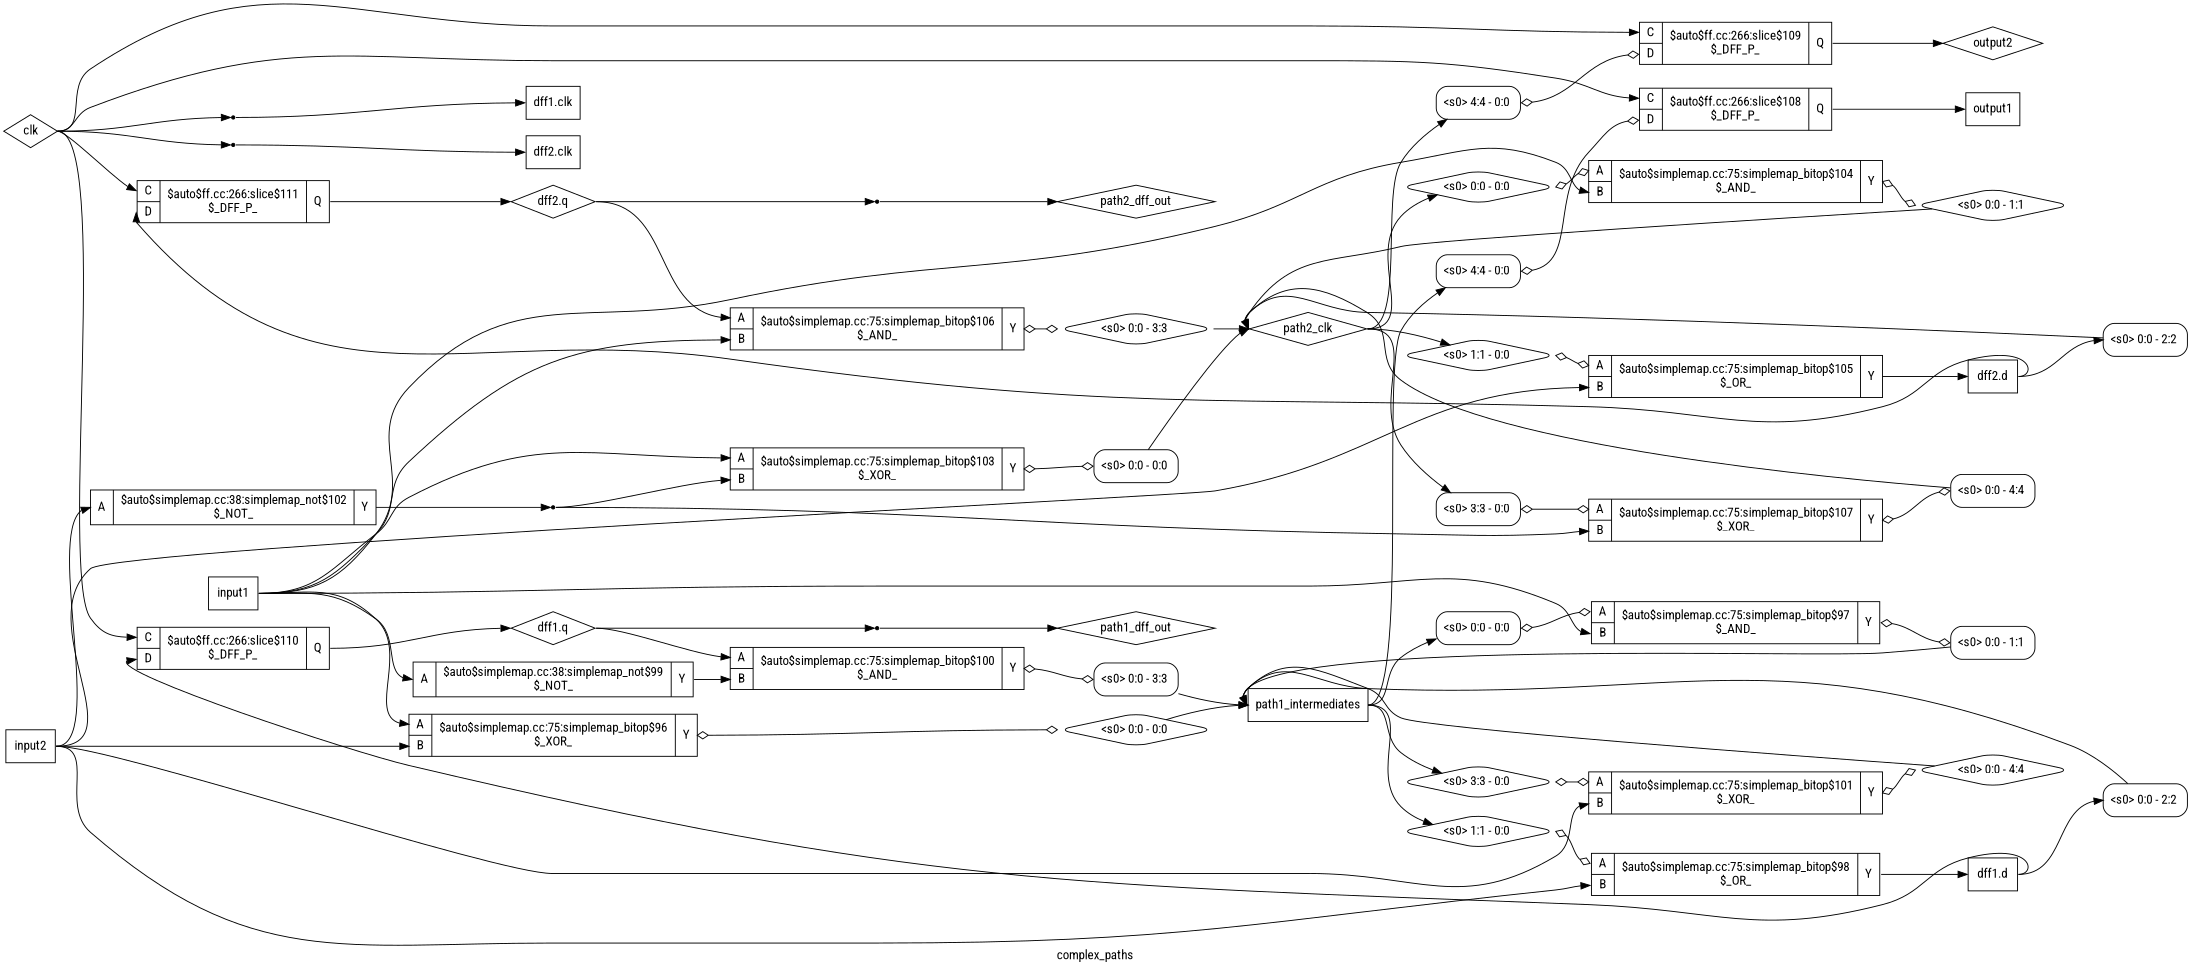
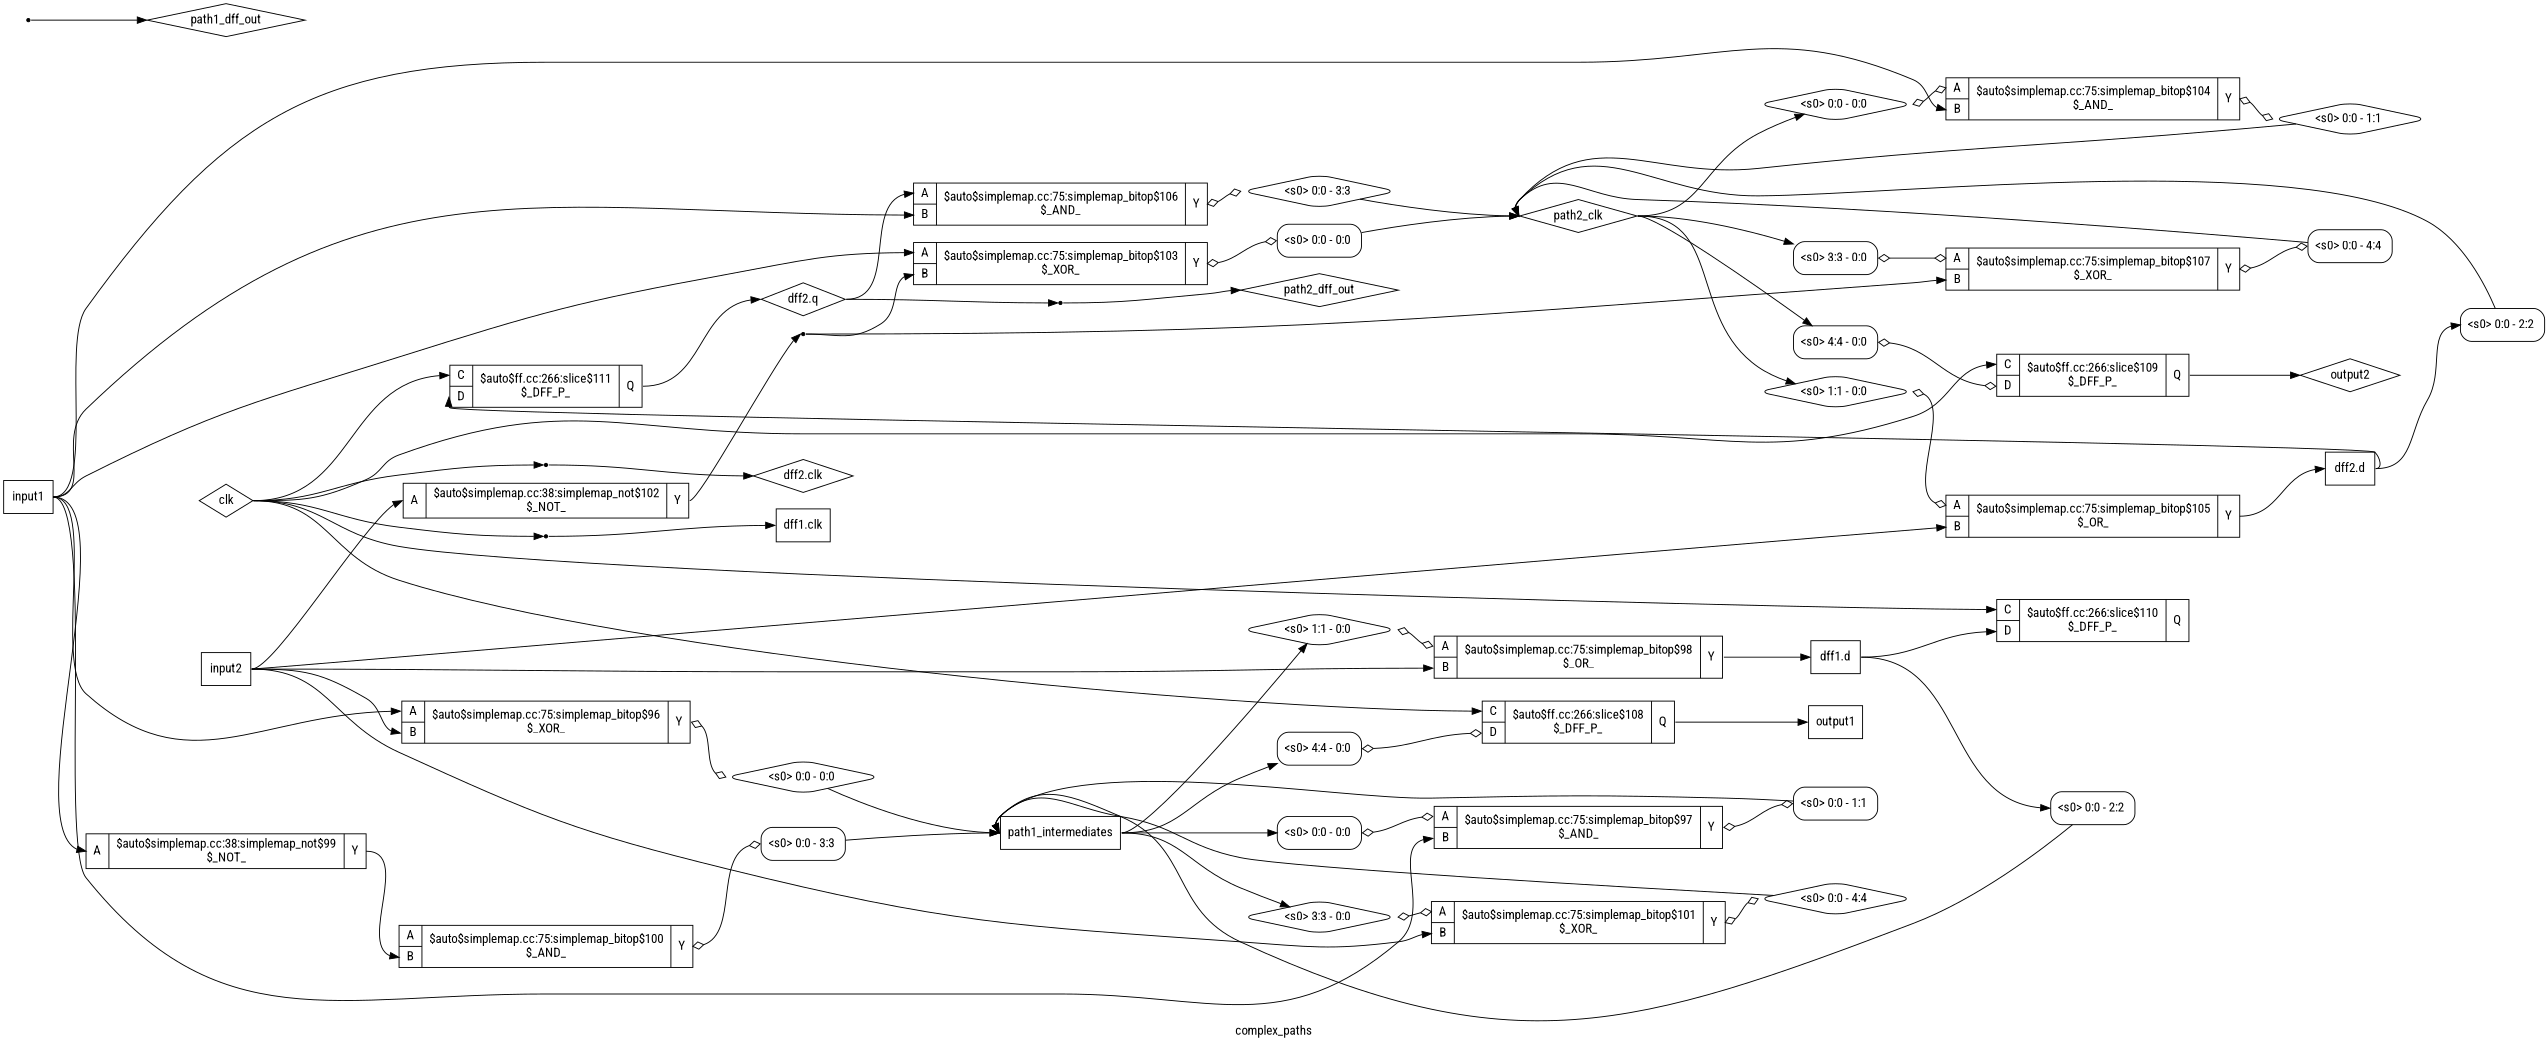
  digraph {
    fontname="Roboto Condensed"
    label=complex_paths
    rankdir=LR
    remincross=true
    node [color=black fontcolor=black fontname="Roboto Condensed" shape=box]
    edge [color=black fontcolor=black fontname="Roboto Condensed" headport=w tailport=e]
    n3 [label=clk shape=diamond]
    c21 [label="{{<p18> C|<p19> D}|$auto$ff.cc:266:slice$108\n$_DFF_P_|{<p20> Q}}" shape=record color="" fontcolor=""]
    c22 [label="{{<p18> C|<p19> D}|$auto$ff.cc:266:slice$109\n$_DFF_P_|{<p20> Q}}" shape=record color="" fontcolor=""]
    c23 [label="{{<p18> C|<p19> D}|$auto$ff.cc:266:slice$110\n$_DFF_P_|{<p20> Q}}" shape=record color="" fontcolor=""]
    c24 [label="{{<p18> C|<p19> D}|$auto$ff.cc:266:slice$111\n$_DFF_P_|{<p20> Q}}" shape=record color="" fontcolor=""]
    x16 [shape=point color="" fontcolor=""]
    x17 [shape=point color="" fontcolor=""]
    n12 [label=output1]
    n13 [label=output2 shape=diamond]
-   n6 [label="dff1.q" shape=diamond]
    n9 [label="dff2.q" shape=diamond]
    n4 [label="dff1.clk"]
-   n7 [label="dff2.clk"]
+   n7 [label="dff2.clk" shape=diamond]
    n5 [label="dff1.d"]
    x19 [label="<s0> 0:0 - 2:2 " style=rounded]
    n15 [label=path1_intermediates]
    c30 [label="{{<p25> A|<p29> B}|$auto$simplemap.cc:75:simplemap_bitop$100\n$_AND_|{<p26> Y}}" shape=record color="" fontcolor=""]
    x18 [shape=point color="" fontcolor=""]
    x2 [label="<s0> 0:0 - 3:3 " style=rounded]
    n14 [label=path1_dff_out shape=diamond]
    n8 [label="dff2.d"]
    x21 [label="<s0> 0:0 - 2:2 " style=rounded]
    n17 [label=path2_clk shape=diamond]
    c35 [label="{{<p25> A|<p29> B}|$auto$simplemap.cc:75:simplemap_bitop$106\n$_AND_|{<p26> Y}}" shape=record color="" fontcolor=""]
    x20 [shape=point color="" fontcolor=""]
    x9 [label="<s0> 0:0 - 3:3 " shape=diamond style=rounded]
    n16 [label=path2_dff_out shape=diamond]
    n10 [label=input1]
    c28 [label="{{<p25> A}|$auto$simplemap.cc:38:simplemap_not$99\n$_NOT_|{<p26> Y}}" shape=record color="" fontcolor=""]
    c32 [label="{{<p25> A|<p29> B}|$auto$simplemap.cc:75:simplemap_bitop$103\n$_XOR_|{<p26> Y}}" shape=record color="" fontcolor=""]
    c33 [label="{{<p25> A|<p29> B}|$auto$simplemap.cc:75:simplemap_bitop$104\n$_AND_|{<p26> Y}}" shape=record color="" fontcolor=""]
    c37 [label="{{<p25> A|<p29> B}|$auto$simplemap.cc:75:simplemap_bitop$96\n$_XOR_|{<p26> Y}}" shape=record color="" fontcolor=""]
    c38 [label="{{<p25> A|<p29> B}|$auto$simplemap.cc:75:simplemap_bitop$97\n$_AND_|{<p26> Y}}" shape=record color="" fontcolor=""]
    x5 [label="<s0> 0:0 - 0:0 " style=rounded]
    x7 [label="<s0> 0:0 - 1:1 " shape=diamond style=rounded]
    x12 [label="<s0> 0:0 - 0:0 " shape=diamond style=rounded]
    x14 [label="<s0> 0:0 - 1:1 " style=rounded]
    n11 [label=input2]
    c27 [label="{{<p25> A}|$auto$simplemap.cc:38:simplemap_not$102\n$_NOT_|{<p26> Y}}" shape=record color="" fontcolor=""]
    c31 [label="{{<p25> A|<p29> B}|$auto$simplemap.cc:75:simplemap_bitop$101\n$_XOR_|{<p26> Y}}" shape=record color="" fontcolor=""]
    c34 [label="{{<p25> A|<p29> B}|$auto$simplemap.cc:75:simplemap_bitop$105\n$_OR_|{<p26> Y}}" shape=record color="" fontcolor=""]
    c39 [label="{{<p25> A|<p29> B}|$auto$simplemap.cc:75:simplemap_bitop$98\n$_OR_|{<p26> Y}}" shape=record color="" fontcolor=""]
    n2 [shape=point color="" fontcolor=""]
    x4 [label="<s0> 0:0 - 4:4 " shape=diamond style=rounded]
    x0 [label="<s0> 4:4 - 0:0 " style=rounded]
    x3 [label="<s0> 3:3 - 0:0 " shape=diamond style=rounded]
    x13 [label="<s0> 0:0 - 0:0 " style=rounded]
    x15 [label="<s0> 1:1 - 0:0 " shape=diamond style=rounded]
    x1 [label="<s0> 4:4 - 0:0 " style=rounded]
    x6 [label="<s0> 0:0 - 0:0 " shape=diamond style=rounded]
    x8 [label="<s0> 1:1 - 0:0 " shape=diamond style=rounded]
    x10 [label="<s0> 3:3 - 0:0 " style=rounded]
    c36 [label="{{<p25> A|<p29> B}|$auto$simplemap.cc:75:simplemap_bitop$107\n$_XOR_|{<p26> Y}}" shape=record color="" fontcolor=""]
    x11 [label="<s0> 0:0 - 4:4 " style=rounded]
    n3 -> c21 [headport="p18:w"]
    n3 -> c22 [headport="p18:w"]
    n3 -> c23 [headport="p18:w"]
    n3 -> c24 [headport="p18:w"]
    n3 -> x16
    n3 -> x17
    c21 -> n12 [tailport="p20:e"]
    c22 -> n13 [tailport="p20:e"]
-   c23 -> n6 [tailport="p20:e"]
    c24 -> n9 [tailport="p20:e"]
    x16 -> n4
    x17 -> n7
-   n6 -> c30 [headport="p25:w"]
-   n6 -> x18
    n9 -> c35 [headport="p25:w"]
    n9 -> x20
    n5 -> c23 [headport="p19:w"]
    n5 -> x19
    x19 -> n15 [tailport="s0:e"]
    n15 -> x0 [headport="s0:w"]
    n15 -> x3 [headport="s0:w"]
    n15 -> x13 [headport="s0:w"]
    n15 -> x15 [headport="s0:w"]
    c30 -> x2 [arrowhead=odiamond arrowtail=odiamond dir=both tailport="p26:e"]
    x18 -> n14
    x2 -> n15 [tailport="s0:e"]
    n8 -> c24 [headport="p19:w"]
    n8 -> x21
    x21 -> n17 [tailport="s0:e"]
    n17 -> x1 [headport="s0:w"]
    n17 -> x6 [headport="s0:w"]
    n17 -> x8 [headport="s0:w"]
    n17 -> x10 [headport="s0:w"]
    c35 -> x9 [arrowhead=odiamond arrowtail=odiamond dir=both tailport="p26:e"]
    x20 -> n16
    x9 -> n17 [tailport="s0:e"]
    n10 -> c35 [headport="p29:w"]
    n10 -> c28 [headport="p25:w"]
    n10 -> c32 [headport="p25:w"]
    n10 -> c33 [headport="p29:w"]
    n10 -> c37 [headport="p25:w"]
    n10 -> c38 [headport="p29:w"]
    c28 -> c30 [headport="p29:w" tailport="p26:e"]
    c32 -> x5 [arrowhead=odiamond arrowtail=odiamond dir=both tailport="p26:e"]
    c33 -> x7 [arrowhead=odiamond arrowtail=odiamond dir=both tailport="p26:e"]
    c37 -> x12 [arrowhead=odiamond arrowtail=odiamond dir=both tailport="p26:e"]
    c38 -> x14 [arrowhead=odiamond arrowtail=odiamond dir=both tailport="p26:e"]
    x5 -> n17 [tailport="s0:e"]
    x7 -> n17 [tailport="s0:e"]
    x12 -> n15 [tailport="s0:e"]
    x14 -> n15 [tailport="s0:e"]
    n11 -> c37 [headport="p29:w"]
    n11 -> c27 [headport="p25:w"]
    n11 -> c31 [headport="p29:w"]
    n11 -> c34 [headport="p29:w"]
    n11 -> c39 [headport="p29:w"]
    c27 -> n2 [tailport="p26:e"]
    c31 -> x4 [arrowhead=odiamond arrowtail=odiamond dir=both tailport="p26:e"]
    c34 -> n8 [tailport="p26:e"]
    c39 -> n5 [tailport="p26:e"]
    n2 -> c32 [headport="p29:w"]
    n2 -> c36 [headport="p29:w"]
    x4 -> n15 [tailport="s0:e"]
    x0 -> c21 [arrowhead=odiamond arrowtail=odiamond dir=both headport="p19:w"]
    x3 -> c31 [arrowhead=odiamond arrowtail=odiamond dir=both headport="p25:w"]
    x13 -> c38 [arrowhead=odiamond arrowtail=odiamond dir=both headport="p25:w"]
    x15 -> c39 [arrowhead=odiamond arrowtail=odiamond dir=both headport="p25:w"]
    x1 -> c22 [arrowhead=odiamond arrowtail=odiamond dir=both headport="p19:w"]
    x6 -> c33 [arrowhead=odiamond arrowtail=odiamond dir=both headport="p25:w"]
    x8 -> c34 [arrowhead=odiamond arrowtail=odiamond dir=both headport="p25:w"]
    x10 -> c36 [arrowhead=odiamond arrowtail=odiamond dir=both headport="p25:w"]
    c36 -> x11 [arrowhead=odiamond arrowtail=odiamond dir=both tailport="p26:e"]
    x11 -> n17 [tailport="s0:e"]
  }
